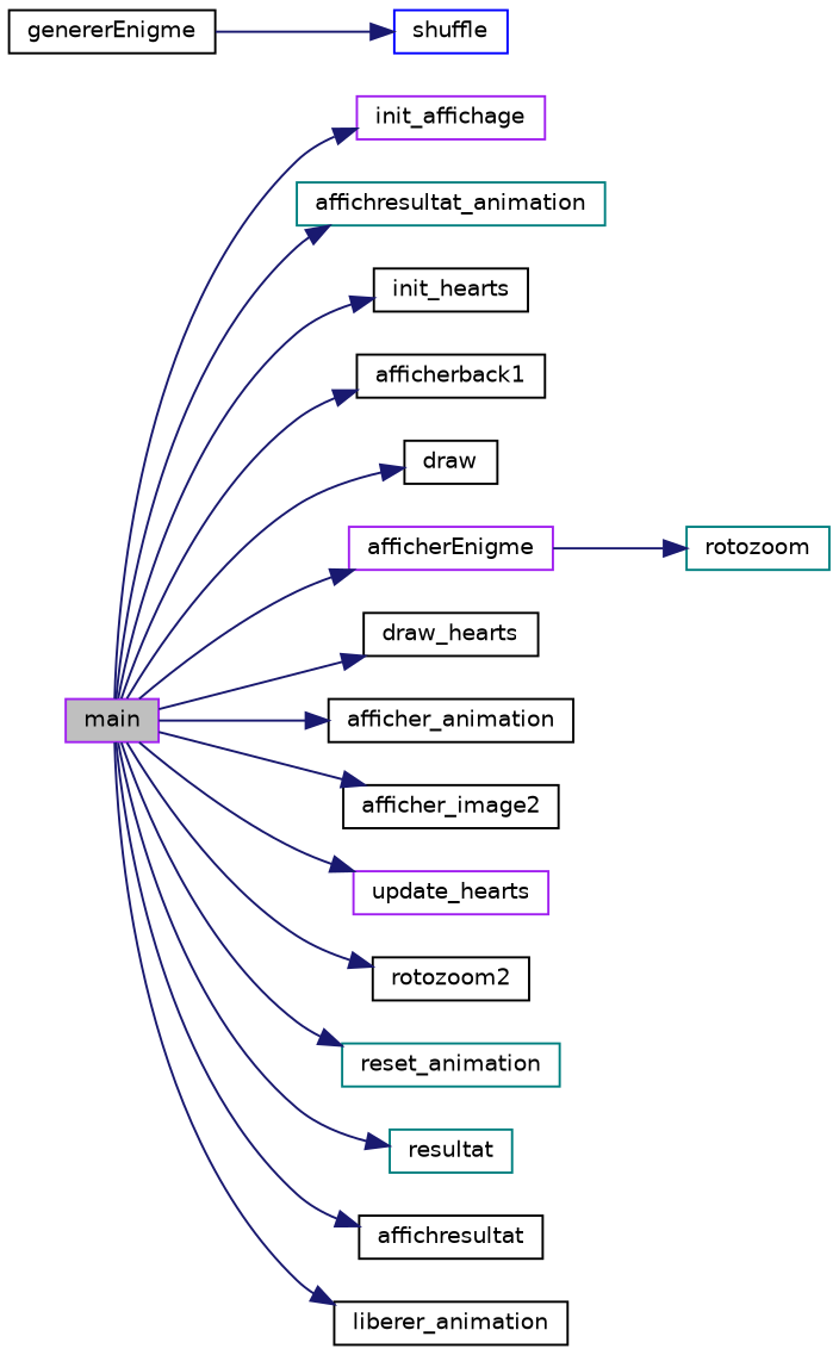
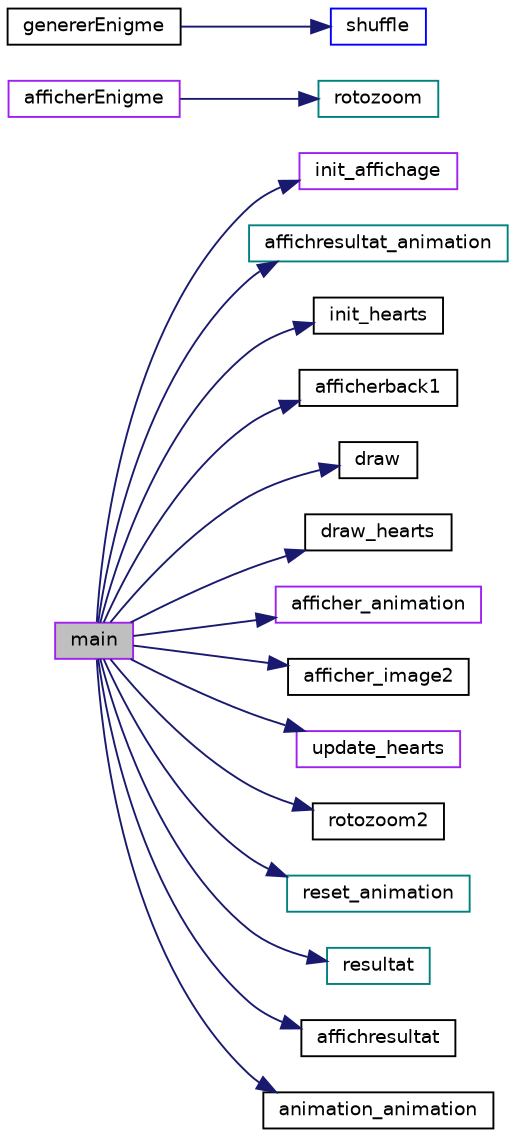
  digraph {
    rankdir=LR
    node [color=black fillcolor=white fontname=Helvetica fontsize=10 shape=record style=filled]
    edge [color=midnightblue fontname=Helvetica fontsize=10 labelfontname=Helvetica labelfontsize=10 style=solid]
    n1 [color=purple fillcolor=grey75 fontcolor=black height=0.2 label=main width=0.4]
    n2 [color=purple height=0.2 label=init_affichage width=0.4]
    n3 [color=teal height=0.2 label=affichresultat_animation width=0.4]
    n4 [height=0.2 label=init_hearts width=0.4]
    n5 [height=0.2 label=afficherback1 width=0.4]
    n6 [height=0.2 label=draw width=0.4]
    n7 [color=purple height=0.2 label=afficherEnigme width=0.4]
    n8 [height=0.2 label=draw_hearts width=0.4]
-   n9 [height=0.2 label=afficher_animation width=0.4]
+   n9 [color=purple height=0.2 label=afficher_animation width=0.4]
    n10 [height=0.2 label=afficher_image2 width=0.4]
    n11 [color=purple height=0.2 label=update_hearts width=0.4]
    n12 [height=0.2 label=rotozoom2 width=0.4]
    n13 [color=teal height=0.2 label=reset_animation width=0.4]
    n14 [color=teal height=0.2 label=resultat width=0.4]
    n15 [height=0.2 label=affichresultat width=0.4]
-   n16 [height=0.2 label=liberer_animation width=0.4]
+   n16 [height=0.2 label=animation_animation width=0.4]
    n17 [height=0.2 label=genererEnigme width=0.4]
    n18 [color=blue height=0.2 label=shuffle width=0.4]
    n19 [color=teal height=0.2 label=rotozoom width=0.4]
    n1 -> n2
    n1 -> n3
    n1 -> n4
    n1 -> n5
    n1 -> n6
-   n1 -> n7
    n1 -> n8
    n1 -> n9
    n1 -> n10
    n1 -> n11
    n1 -> n12
    n1 -> n13
    n1 -> n14
    n1 -> n15
    n1 -> n16
    n7 -> n19
    n17 -> n18
  }
